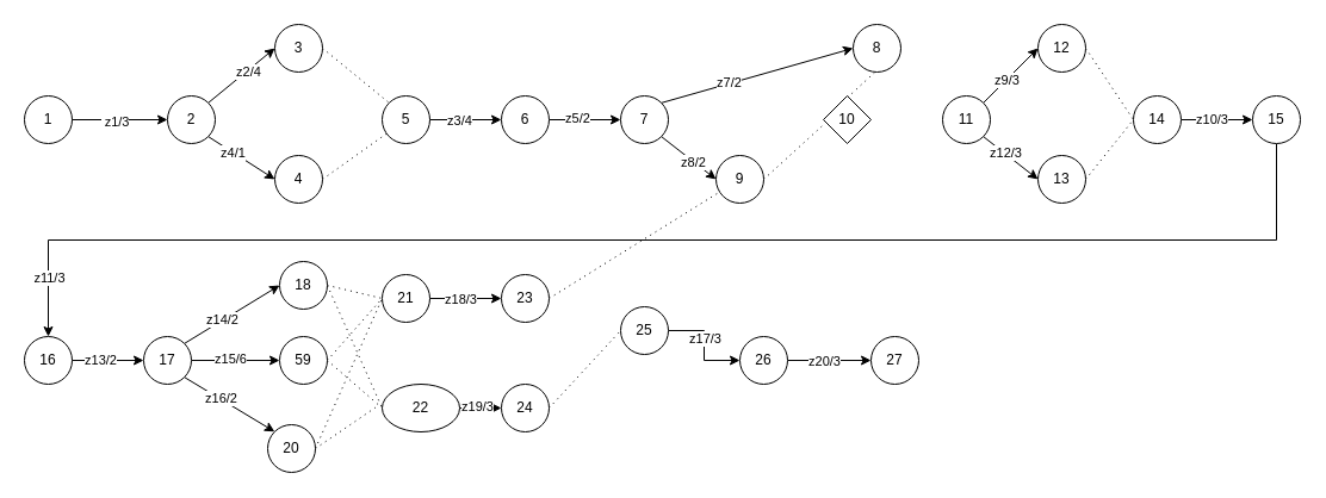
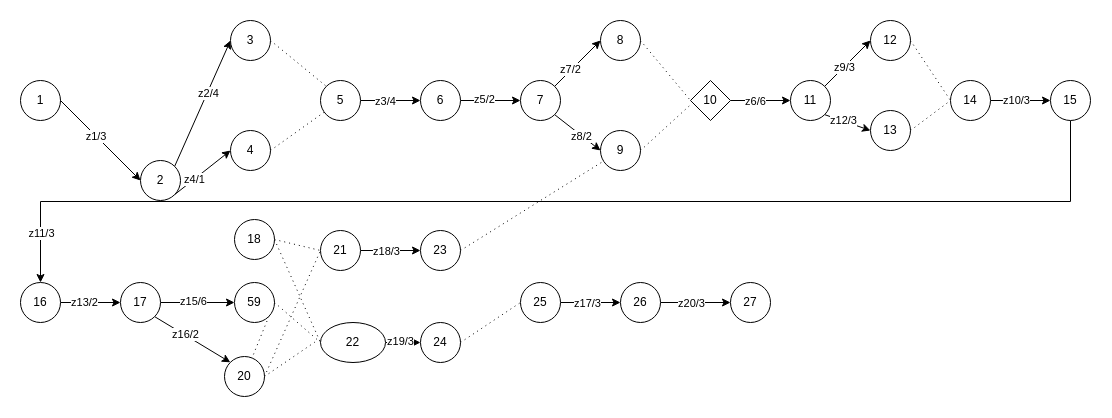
  <mxCell id="0" />
  <mxCell id="1" parent="0" />
  <mxCell id="2" value="1" style="ellipse;whiteSpace=wrap;html=1;aspect=fixed;" vertex="1" parent="1"><mxGeometry x="20" y="80" width="40" height="40" as="geometry" /></mxCell>
  <mxCell id="3" style="rounded=0;orthogonalLoop=1;jettySize=auto;html=1;exitX=1;exitY=0;exitDx=0;exitDy=0;entryX=0;entryY=0.5;entryDx=0;entryDy=0;" edge="1" parent="1" source="7" target="9"><mxGeometry relative="1" as="geometry" /></mxCell>
  <mxCell id="4" value="z2/4" style="edgeLabel;html=1;align=center;verticalAlign=middle;resizable=0;points=[];" vertex="1" connectable="0" parent="3"><mxGeometry x="0.171" y="-1" relative="1" as="geometry"><mxPoint as="offset" /></mxGeometry></mxCell>
  <mxCell id="5" style="rounded=0;orthogonalLoop=1;jettySize=auto;html=1;exitX=1;exitY=1;exitDx=0;exitDy=0;entryX=0;entryY=0.5;entryDx=0;entryDy=0;" edge="1" parent="1" source="7" target="11"><mxGeometry relative="1" as="geometry" /></mxCell>
  <mxCell id="6" value="z4/1" style="edgeLabel;html=1;align=center;verticalAlign=middle;resizable=0;points=[];" vertex="1" connectable="0" parent="5"><mxGeometry x="-0.285" relative="1" as="geometry"><mxPoint as="offset" /></mxGeometry></mxCell>
- <mxCell id="7" value="2" style="ellipse;whiteSpace=wrap;html=1;aspect=fixed;" vertex="1" parent="1"><mxGeometry x="140" y="80" width="40" height="40" as="geometry" /></mxCell>
+ <mxCell id="7" value="2" style="ellipse;whiteSpace=wrap;html=1;aspect=fixed;" vertex="1" parent="1"><mxGeometry x="140" y="160" width="40" height="40" as="geometry" /></mxCell>
  <mxCell id="8" style="rounded=0;orthogonalLoop=1;jettySize=auto;html=1;exitX=1;exitY=0.5;exitDx=0;exitDy=0;entryX=0;entryY=0;entryDx=0;entryDy=0;endArrow=none;endFill=0;dashed=1;dashPattern=1 4;" edge="1" parent="1" source="9" target="14"><mxGeometry relative="1" as="geometry" /></mxCell>
  <mxCell id="9" value="3" style="ellipse;whiteSpace=wrap;html=1;aspect=fixed;" vertex="1" parent="1"><mxGeometry x="230" y="20" width="40" height="40" as="geometry" /></mxCell>
  <mxCell id="10" style="rounded=0;orthogonalLoop=1;jettySize=auto;html=1;exitX=1;exitY=0.5;exitDx=0;exitDy=0;dashed=1;dashPattern=1 4;endArrow=none;endFill=0;" edge="1" parent="1" source="11" target="14"><mxGeometry relative="1" as="geometry" /></mxCell>
  <mxCell id="11" value="4" style="ellipse;whiteSpace=wrap;html=1;aspect=fixed;" vertex="1" parent="1"><mxGeometry x="230" y="130" width="40" height="40" as="geometry" /></mxCell>
  <mxCell id="12" style="edgeStyle=orthogonalEdgeStyle;rounded=0;orthogonalLoop=1;jettySize=auto;html=1;exitX=1;exitY=0.5;exitDx=0;exitDy=0;entryX=0;entryY=0.5;entryDx=0;entryDy=0;" edge="1" parent="1" source="14" target="17"><mxGeometry relative="1" as="geometry" /></mxCell>
  <mxCell id="13" value="z3/4" style="edgeLabel;html=1;align=center;verticalAlign=middle;resizable=0;points=[];" vertex="1" connectable="0" parent="12"><mxGeometry x="-0.186" relative="1" as="geometry"><mxPoint as="offset" /></mxGeometry></mxCell>
  <mxCell id="14" value="5" style="ellipse;whiteSpace=wrap;html=1;aspect=fixed;" vertex="1" parent="1"><mxGeometry x="320" y="80" width="40" height="40" as="geometry" /></mxCell>
  <mxCell id="15" style="edgeStyle=orthogonalEdgeStyle;rounded=0;orthogonalLoop=1;jettySize=auto;html=1;exitX=1;exitY=0.5;exitDx=0;exitDy=0;entryX=0;entryY=0.5;entryDx=0;entryDy=0;" edge="1" parent="1" source="17" target="22"><mxGeometry relative="1" as="geometry" /></mxCell>
  <mxCell id="16" value="z5/2" style="edgeLabel;html=1;align=center;verticalAlign=middle;resizable=0;points=[];" vertex="1" connectable="0" parent="15"><mxGeometry x="-0.219" y="2" relative="1" as="geometry"><mxPoint as="offset" /></mxGeometry></mxCell>
  <mxCell id="17" value="6" style="ellipse;whiteSpace=wrap;html=1;aspect=fixed;" vertex="1" parent="1"><mxGeometry x="420" y="80" width="40" height="40" as="geometry" /></mxCell>
  <mxCell id="18" style="rounded=0;orthogonalLoop=1;jettySize=auto;html=1;exitX=1;exitY=0;exitDx=0;exitDy=0;entryX=0;entryY=0.5;entryDx=0;entryDy=0;" edge="1" parent="1" source="22" target="26"><mxGeometry relative="1" as="geometry" /></mxCell>
  <mxCell id="19" value="z7/2" style="edgeLabel;html=1;align=center;verticalAlign=middle;resizable=0;points=[];" vertex="1" connectable="0" parent="18"><mxGeometry x="-0.296" y="1" relative="1" as="geometry"><mxPoint as="offset" /></mxGeometry></mxCell>
  <mxCell id="20" style="rounded=0;orthogonalLoop=1;jettySize=auto;html=1;exitX=1;exitY=1;exitDx=0;exitDy=0;entryX=0;entryY=0.5;entryDx=0;entryDy=0;" edge="1" parent="1" source="22" target="28"><mxGeometry relative="1" as="geometry" /></mxCell>
  <mxCell id="21" value="z8/2" style="edgeLabel;html=1;align=center;verticalAlign=middle;resizable=0;points=[];" vertex="1" connectable="0" parent="20"><mxGeometry x="0.181" relative="1" as="geometry"><mxPoint as="offset" /></mxGeometry></mxCell>
  <mxCell id="22" value="7" style="ellipse;whiteSpace=wrap;html=1;aspect=fixed;" vertex="1" parent="1"><mxGeometry x="520" y="80" width="40" height="40" as="geometry" /></mxCell>
  <mxCell id="23" value="" style="endArrow=classic;html=1;rounded=0;exitX=1;exitY=0.5;exitDx=0;exitDy=0;entryX=0;entryY=0.5;entryDx=0;entryDy=0;" edge="1" parent="1" source="2" target="7"><mxGeometry width="50" height="50" relative="1" as="geometry"><mxPoint x="350" y="270" as="sourcePoint" /><mxPoint x="400" y="220" as="targetPoint" /></mxGeometry></mxCell>
  <mxCell id="24" value="&amp;nbsp;z1/3" style="edgeLabel;html=1;align=center;verticalAlign=middle;resizable=0;points=[];" vertex="1" connectable="0" parent="23"><mxGeometry x="-0.132" y="-1" relative="1" as="geometry"><mxPoint as="offset" /></mxGeometry></mxCell>
  <mxCell id="25" style="rounded=0;orthogonalLoop=1;jettySize=auto;html=1;exitX=1;exitY=0.5;exitDx=0;exitDy=0;entryX=0;entryY=0.5;entryDx=0;entryDy=0;dashed=1;dashPattern=1 4;endArrow=none;endFill=0;" edge="1" parent="1" source="26" target="31"><mxGeometry relative="1" as="geometry" /></mxCell>
- <mxCell id="26" value="8" style="ellipse;whiteSpace=wrap;html=1;aspect=fixed;" vertex="1" parent="1"><mxGeometry x="715" y="20" width="40" height="40" as="geometry" /></mxCell>
+ <mxCell id="26" value="8" style="ellipse;whiteSpace=wrap;html=1;aspect=fixed;" vertex="1" parent="1"><mxGeometry x="600" y="20" width="40" height="40" as="geometry" /></mxCell>
  <mxCell id="27" style="rounded=0;orthogonalLoop=1;jettySize=auto;html=1;exitX=1;exitY=0.5;exitDx=0;exitDy=0;entryX=0.017;entryY=0.592;entryDx=0;entryDy=0;entryPerimeter=0;dashed=1;dashPattern=1 4;endArrow=none;endFill=0;" edge="1" parent="1" source="28" target="31"><mxGeometry relative="1" as="geometry" /></mxCell>
  <mxCell id="28" value="9" style="ellipse;whiteSpace=wrap;html=1;aspect=fixed;" vertex="1" parent="1"><mxGeometry x="600" y="130" width="40" height="40" as="geometry" /></mxCell>
+ <mxCell id="29" style="edgeStyle=orthogonalEdgeStyle;rounded=0;orthogonalLoop=1;jettySize=auto;html=1;exitX=1;exitY=0.5;exitDx=0;exitDy=0;entryX=0;entryY=0.5;entryDx=0;entryDy=0;" edge="1" parent="1" source="31" target="36"><mxGeometry relative="1" as="geometry" /></mxCell>
+ <mxCell id="30" value="z6/6" style="edgeLabel;html=1;align=center;verticalAlign=middle;resizable=0;points=[];" vertex="1" connectable="0" parent="29"><mxGeometry x="-0.209" relative="1" as="geometry"><mxPoint as="offset" /></mxGeometry></mxCell>
  <mxCell id="31" value="10" style="rhombus;whiteSpace=wrap;html=1;aspect=fixed;" vertex="1" parent="1"><mxGeometry x="690" y="80" width="40" height="40" as="geometry" /></mxCell>
  <mxCell id="32" style="rounded=0;orthogonalLoop=1;jettySize=auto;html=1;exitX=1;exitY=0;exitDx=0;exitDy=0;entryX=0;entryY=0.5;entryDx=0;entryDy=0;" edge="1" parent="1" source="36" target="38"><mxGeometry relative="1" as="geometry" /></mxCell>
  <mxCell id="33" value="z9/3" style="edgeLabel;html=1;align=center;verticalAlign=middle;resizable=0;points=[];" vertex="1" connectable="0" parent="32"><mxGeometry x="-0.162" relative="1" as="geometry"><mxPoint as="offset" /></mxGeometry></mxCell>
  <mxCell id="34" style="rounded=0;orthogonalLoop=1;jettySize=auto;html=1;exitX=1;exitY=1;exitDx=0;exitDy=0;entryX=0;entryY=0.5;entryDx=0;entryDy=0;" edge="1" parent="1" source="36" target="40"><mxGeometry relative="1" as="geometry" /></mxCell>
  <mxCell id="35" value="z12/3" style="edgeLabel;html=1;align=center;verticalAlign=middle;resizable=0;points=[];" vertex="1" connectable="0" parent="34"><mxGeometry x="-0.214" y="1" relative="1" as="geometry"><mxPoint as="offset" /></mxGeometry></mxCell>
  <mxCell id="36" value="11" style="ellipse;whiteSpace=wrap;html=1;aspect=fixed;" vertex="1" parent="1"><mxGeometry x="790" y="80" width="40" height="40" as="geometry" /></mxCell>
  <mxCell id="37" style="rounded=0;orthogonalLoop=1;jettySize=auto;html=1;exitX=1;exitY=0.5;exitDx=0;exitDy=0;entryX=0;entryY=0.5;entryDx=0;entryDy=0;dashed=1;dashPattern=1 4;endArrow=none;endFill=0;" edge="1" parent="1" source="38" target="43"><mxGeometry relative="1" as="geometry" /></mxCell>
  <mxCell id="38" value="12" style="ellipse;whiteSpace=wrap;html=1;aspect=fixed;" vertex="1" parent="1"><mxGeometry x="870" y="20" width="40" height="40" as="geometry" /></mxCell>
  <mxCell id="39" style="rounded=0;orthogonalLoop=1;jettySize=auto;html=1;exitX=1;exitY=0.5;exitDx=0;exitDy=0;dashed=1;dashPattern=1 4;endArrow=none;endFill=0;" edge="1" parent="1" source="40"><mxGeometry relative="1" as="geometry"><mxPoint x="950" y="100" as="targetPoint" /></mxGeometry></mxCell>
- <mxCell id="40" value="13" style="ellipse;whiteSpace=wrap;html=1;aspect=fixed;" vertex="1" parent="1"><mxGeometry x="870" y="130" width="40" height="40" as="geometry" /></mxCell>
+ <mxCell id="40" value="13" style="ellipse;whiteSpace=wrap;html=1;aspect=fixed;" vertex="1" parent="1"><mxGeometry x="870" y="110" width="40" height="40" as="geometry" /></mxCell>
  <mxCell id="41" style="edgeStyle=orthogonalEdgeStyle;rounded=0;orthogonalLoop=1;jettySize=auto;html=1;exitX=1;exitY=0.5;exitDx=0;exitDy=0;entryX=0;entryY=0.5;entryDx=0;entryDy=0;" edge="1" parent="1" source="43" target="46"><mxGeometry relative="1" as="geometry" /></mxCell>
  <mxCell id="42" value="z10/3" style="edgeLabel;html=1;align=center;verticalAlign=middle;resizable=0;points=[];" vertex="1" connectable="0" parent="41"><mxGeometry x="-0.163" y="1" relative="1" as="geometry"><mxPoint as="offset" /></mxGeometry></mxCell>
  <mxCell id="43" value="14" style="ellipse;whiteSpace=wrap;html=1;aspect=fixed;" vertex="1" parent="1"><mxGeometry x="950" y="80" width="40" height="40" as="geometry" /></mxCell>
  <mxCell id="44" style="edgeStyle=orthogonalEdgeStyle;rounded=0;orthogonalLoop=1;jettySize=auto;html=1;exitX=0.5;exitY=1;exitDx=0;exitDy=0;entryX=0.5;entryY=0;entryDx=0;entryDy=0;" edge="1" parent="1" source="46" target="49"><mxGeometry relative="1" as="geometry" /></mxCell>
  <mxCell id="45" value="z11/3" style="edgeLabel;html=1;align=center;verticalAlign=middle;resizable=0;points=[];" vertex="1" connectable="0" parent="44"><mxGeometry x="0.916" relative="1" as="geometry"><mxPoint as="offset" /></mxGeometry></mxCell>
  <mxCell id="46" value="15" style="ellipse;whiteSpace=wrap;html=1;aspect=fixed;" vertex="1" parent="1"><mxGeometry x="1050" y="80" width="40" height="40" as="geometry" /></mxCell>
  <mxCell id="47" style="edgeStyle=orthogonalEdgeStyle;rounded=0;orthogonalLoop=1;jettySize=auto;html=1;exitX=1;exitY=0.5;exitDx=0;exitDy=0;entryX=0;entryY=0.5;entryDx=0;entryDy=0;" edge="1" parent="1" source="49" target="56"><mxGeometry relative="1" as="geometry" /></mxCell>
  <mxCell id="48" value="z13/2" style="edgeLabel;html=1;align=center;verticalAlign=middle;resizable=0;points=[];" vertex="1" connectable="0" parent="47"><mxGeometry x="-0.248" y="1" relative="1" as="geometry"><mxPoint as="offset" /></mxGeometry></mxCell>
  <mxCell id="49" value="16" style="ellipse;whiteSpace=wrap;html=1;aspect=fixed;" vertex="1" parent="1"><mxGeometry x="20" y="282" width="40" height="40" as="geometry" /></mxCell>
- <mxCell id="50" style="rounded=0;orthogonalLoop=1;jettySize=auto;html=1;exitX=1;exitY=0;exitDx=0;exitDy=0;entryX=0;entryY=0.5;entryDx=0;entryDy=0;" edge="1" parent="1" source="56" target="59"><mxGeometry relative="1" as="geometry" /></mxCell>
- <mxCell id="51" value="z14/2" style="edgeLabel;html=1;align=center;verticalAlign=middle;resizable=0;points=[];" vertex="1" connectable="0" parent="50"><mxGeometry x="-0.199" y="1" relative="1" as="geometry"><mxPoint as="offset" /></mxGeometry></mxCell>
  <mxCell id="52" style="rounded=0;orthogonalLoop=1;jettySize=auto;html=1;exitX=1;exitY=0.5;exitDx=0;exitDy=0;entryX=0;entryY=0.5;entryDx=0;entryDy=0;" edge="1" parent="1" source="56" target="62"><mxGeometry relative="1" as="geometry" /></mxCell>
  <mxCell id="53" value="z15/6" style="edgeLabel;html=1;align=center;verticalAlign=middle;resizable=0;points=[];" vertex="1" connectable="0" parent="52"><mxGeometry x="-0.135" y="2" relative="1" as="geometry"><mxPoint as="offset" /></mxGeometry></mxCell>
  <mxCell id="54" style="rounded=0;orthogonalLoop=1;jettySize=auto;html=1;exitX=1;exitY=1;exitDx=0;exitDy=0;entryX=0;entryY=0;entryDx=0;entryDy=0;" edge="1" parent="1" source="56" target="65"><mxGeometry relative="1" as="geometry" /></mxCell>
  <mxCell id="55" value="z16/2" style="edgeLabel;html=1;align=center;verticalAlign=middle;resizable=0;points=[];" vertex="1" connectable="0" parent="54"><mxGeometry x="-0.205" y="1" relative="1" as="geometry"><mxPoint as="offset" /></mxGeometry></mxCell>
  <mxCell id="56" value="17" style="ellipse;whiteSpace=wrap;html=1;aspect=fixed;" vertex="1" parent="1"><mxGeometry x="120" y="282" width="40" height="40" as="geometry" /></mxCell>
  <mxCell id="57" style="rounded=0;orthogonalLoop=1;jettySize=auto;html=1;exitX=1;exitY=0.5;exitDx=0;exitDy=0;entryX=0;entryY=0.5;entryDx=0;entryDy=0;dashed=1;dashPattern=1 4;endArrow=none;endFill=0;" edge="1" parent="1" source="59" target="68"><mxGeometry relative="1" as="geometry" /></mxCell>
  <mxCell id="58" style="rounded=0;orthogonalLoop=1;jettySize=auto;html=1;exitX=1;exitY=0.5;exitDx=0;exitDy=0;entryX=0;entryY=0.5;entryDx=0;entryDy=0;dashed=1;dashPattern=1 4;endArrow=none;endFill=0;" edge="1" parent="1" source="59" target="71"><mxGeometry relative="1" as="geometry" /></mxCell>
  <mxCell id="59" value="18" style="ellipse;whiteSpace=wrap;html=1;aspect=fixed;" vertex="1" parent="1"><mxGeometry x="234" y="219" width="40" height="40" as="geometry" /></mxCell>
- <mxCell id="60" style="rounded=0;orthogonalLoop=1;jettySize=auto;html=1;exitX=1;exitY=0.5;exitDx=0;exitDy=0;entryX=0;entryY=0.5;entryDx=0;entryDy=0;dashed=1;dashPattern=1 4;endArrow=none;endFill=0;" edge="1" parent="1" source="62" target="68"><mxGeometry relative="1" as="geometry" /></mxCell>
+ <mxCell id="60" style="rounded=0;orthogonalLoop=1;jettySize=auto;html=1;exitX=1;exitY=0.5;exitDx=0;exitDy=0;dashed=1;dashPattern=1 4;endArrow=none;endFill=0;" edge="1" parent="1" source="62" target="65"><mxGeometry relative="1" as="geometry" /></mxCell>
  <mxCell id="61" style="rounded=0;orthogonalLoop=1;jettySize=auto;html=1;exitX=1;exitY=0.5;exitDx=0;exitDy=0;entryX=0;entryY=0.5;entryDx=0;entryDy=0;dashed=1;dashPattern=1 4;endArrow=none;endFill=0;" edge="1" parent="1" source="62" target="71"><mxGeometry relative="1" as="geometry" /></mxCell>
  <mxCell id="62" value="59" style="ellipse;whiteSpace=wrap;html=1;aspect=fixed;" vertex="1" parent="1"><mxGeometry x="234" y="282" width="40" height="40" as="geometry" /></mxCell>
  <mxCell id="63" style="rounded=0;orthogonalLoop=1;jettySize=auto;html=1;exitX=1;exitY=0.5;exitDx=0;exitDy=0;entryX=-0.088;entryY=0.491;entryDx=0;entryDy=0;entryPerimeter=0;dashed=1;dashPattern=1 4;endArrow=none;endFill=0;" edge="1" parent="1" source="65" target="71"><mxGeometry relative="1" as="geometry" /></mxCell>
  <mxCell id="64" style="rounded=0;orthogonalLoop=1;jettySize=auto;html=1;exitX=1;exitY=0.5;exitDx=0;exitDy=0;entryX=0;entryY=0.5;entryDx=0;entryDy=0;dashed=1;dashPattern=1 4;endArrow=none;endFill=0;" edge="1" parent="1" source="65" target="68"><mxGeometry relative="1" as="geometry" /></mxCell>
  <mxCell id="65" value="20" style="ellipse;whiteSpace=wrap;html=1;aspect=fixed;" vertex="1" parent="1"><mxGeometry x="224" y="356" width="40" height="40" as="geometry" /></mxCell>
  <mxCell id="66" style="edgeStyle=orthogonalEdgeStyle;rounded=0;orthogonalLoop=1;jettySize=auto;html=1;exitX=1;exitY=0.5;exitDx=0;exitDy=0;entryX=0;entryY=0.5;entryDx=0;entryDy=0;" edge="1" parent="1" source="68" target="73"><mxGeometry relative="1" as="geometry" /></mxCell>
  <mxCell id="67" value="z18/3" style="edgeLabel;html=1;align=center;verticalAlign=middle;resizable=0;points=[];" vertex="1" connectable="0" parent="66"><mxGeometry x="-0.171" relative="1" as="geometry"><mxPoint as="offset" /></mxGeometry></mxCell>
  <mxCell id="68" value="21" style="ellipse;whiteSpace=wrap;html=1;aspect=fixed;" vertex="1" parent="1"><mxGeometry x="320" y="230" width="40" height="40" as="geometry" /></mxCell>
  <mxCell id="69" style="edgeStyle=orthogonalEdgeStyle;rounded=0;orthogonalLoop=1;jettySize=auto;html=1;exitX=1;exitY=0.5;exitDx=0;exitDy=0;entryX=0;entryY=0.5;entryDx=0;entryDy=0;" edge="1" parent="1" source="71" target="75"><mxGeometry relative="1" as="geometry" /></mxCell>
  <mxCell id="70" value="z19/3" style="edgeLabel;html=1;align=center;verticalAlign=middle;resizable=0;points=[];" vertex="1" connectable="0" parent="69"><mxGeometry x="-0.192" y="2" relative="1" as="geometry"><mxPoint as="offset" /></mxGeometry></mxCell>
  <mxCell id="71" value="22" style="ellipse;whiteSpace=wrap;html=1;aspect=fixed;" vertex="1" parent="1"><mxGeometry x="320" y="322" width="65" height="40" as="geometry" /></mxCell>
  <mxCell id="72" style="rounded=0;orthogonalLoop=1;jettySize=auto;html=1;exitX=1;exitY=0.5;exitDx=0;exitDy=0;dashed=1;dashPattern=1 4;endArrow=none;endFill=0;" edge="1" parent="1" source="73" target="28"><mxGeometry relative="1" as="geometry" /></mxCell>
  <mxCell id="73" value="23" style="ellipse;whiteSpace=wrap;html=1;aspect=fixed;" vertex="1" parent="1"><mxGeometry x="420" y="230" width="40" height="40" as="geometry" /></mxCell>
  <mxCell id="74" style="rounded=0;orthogonalLoop=1;jettySize=auto;html=1;exitX=1;exitY=0.5;exitDx=0;exitDy=0;entryX=0;entryY=0.5;entryDx=0;entryDy=0;dashed=1;dashPattern=1 4;endArrow=none;endFill=0;" edge="1" parent="1" source="75" target="78"><mxGeometry relative="1" as="geometry" /></mxCell>
  <mxCell id="75" value="24" style="ellipse;whiteSpace=wrap;html=1;aspect=fixed;" vertex="1" parent="1"><mxGeometry x="420" y="322" width="40" height="40" as="geometry" /></mxCell>
  <mxCell id="76" style="edgeStyle=orthogonalEdgeStyle;rounded=0;orthogonalLoop=1;jettySize=auto;html=1;exitX=1;exitY=0.5;exitDx=0;exitDy=0;entryX=0;entryY=0.5;entryDx=0;entryDy=0;" edge="1" parent="1" source="78" target="81"><mxGeometry relative="1" as="geometry" /></mxCell>
  <mxCell id="77" value="z17/3" style="edgeLabel;html=1;align=center;verticalAlign=middle;resizable=0;points=[];" vertex="1" connectable="0" parent="76"><mxGeometry x="-0.148" relative="1" as="geometry"><mxPoint as="offset" /></mxGeometry></mxCell>
- <mxCell id="78" value="25" style="ellipse;whiteSpace=wrap;html=1;aspect=fixed;" vertex="1" parent="1"><mxGeometry x="520" y="257" width="40" height="40" as="geometry" /></mxCell>
+ <mxCell id="78" value="25" style="ellipse;whiteSpace=wrap;html=1;aspect=fixed;" vertex="1" parent="1"><mxGeometry x="520" y="282" width="40" height="40" as="geometry" /></mxCell>
  <mxCell id="79" style="edgeStyle=orthogonalEdgeStyle;rounded=0;orthogonalLoop=1;jettySize=auto;html=1;exitX=1;exitY=0.5;exitDx=0;exitDy=0;entryX=0;entryY=0.5;entryDx=0;entryDy=0;" edge="1" parent="1" source="81" target="83"><mxGeometry relative="1" as="geometry" /></mxCell>
  <mxCell id="80" value="z20/3" style="edgeLabel;html=1;align=center;verticalAlign=middle;resizable=0;points=[];" vertex="1" connectable="0" parent="79"><mxGeometry x="-0.132" relative="1" as="geometry"><mxPoint as="offset" /></mxGeometry></mxCell>
  <mxCell id="81" value="26" style="ellipse;whiteSpace=wrap;html=1;aspect=fixed;" vertex="1" parent="1"><mxGeometry x="620" y="282" width="40" height="40" as="geometry" /></mxCell>
  <mxCell id="82" style="edgeStyle=orthogonalEdgeStyle;rounded=0;orthogonalLoop=1;jettySize=auto;html=1;exitX=0.5;exitY=1;exitDx=0;exitDy=0;" edge="1" parent="1" source="71" target="71"><mxGeometry relative="1" as="geometry" /></mxCell>
  <mxCell id="83" value="27" style="ellipse;whiteSpace=wrap;html=1;aspect=fixed;" vertex="1" parent="1"><mxGeometry x="730" y="282" width="40" height="40" as="geometry" /></mxCell>
